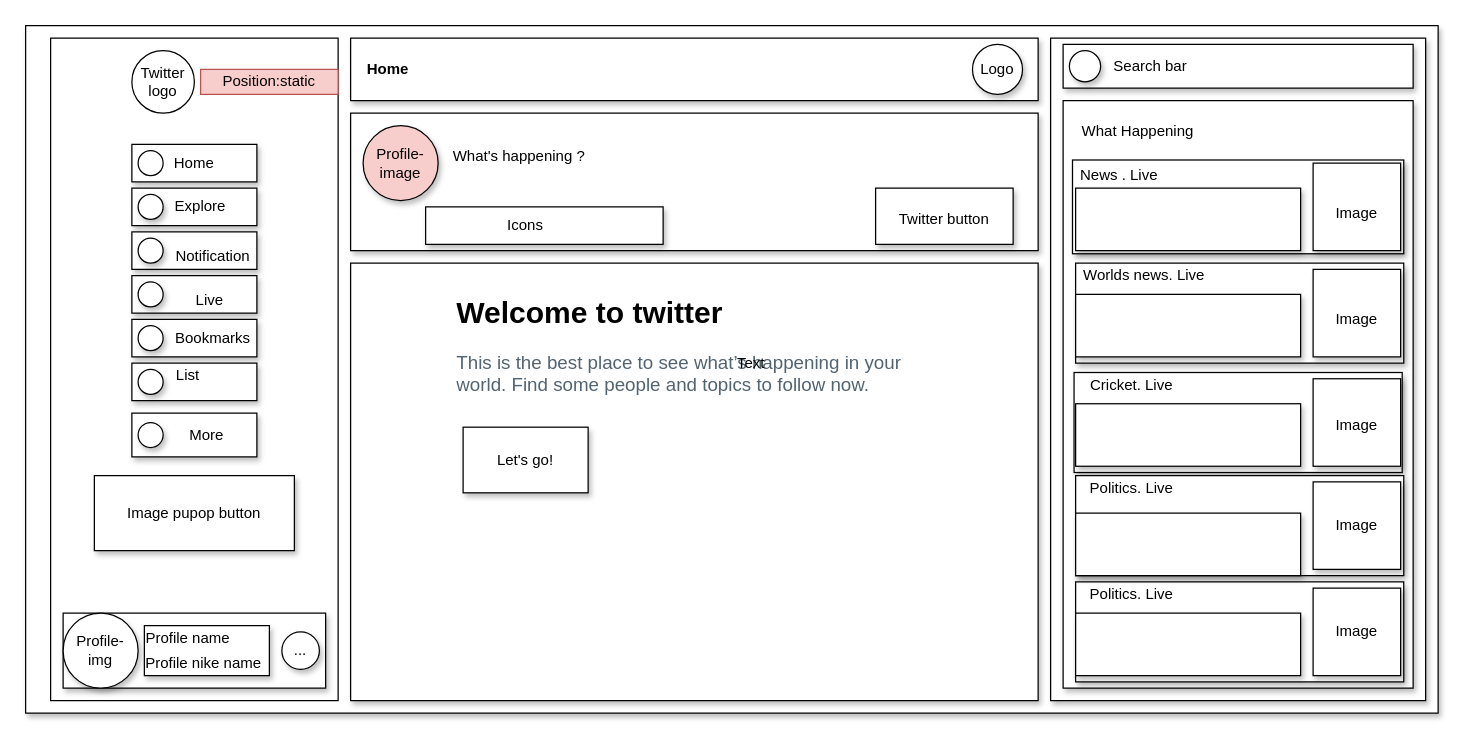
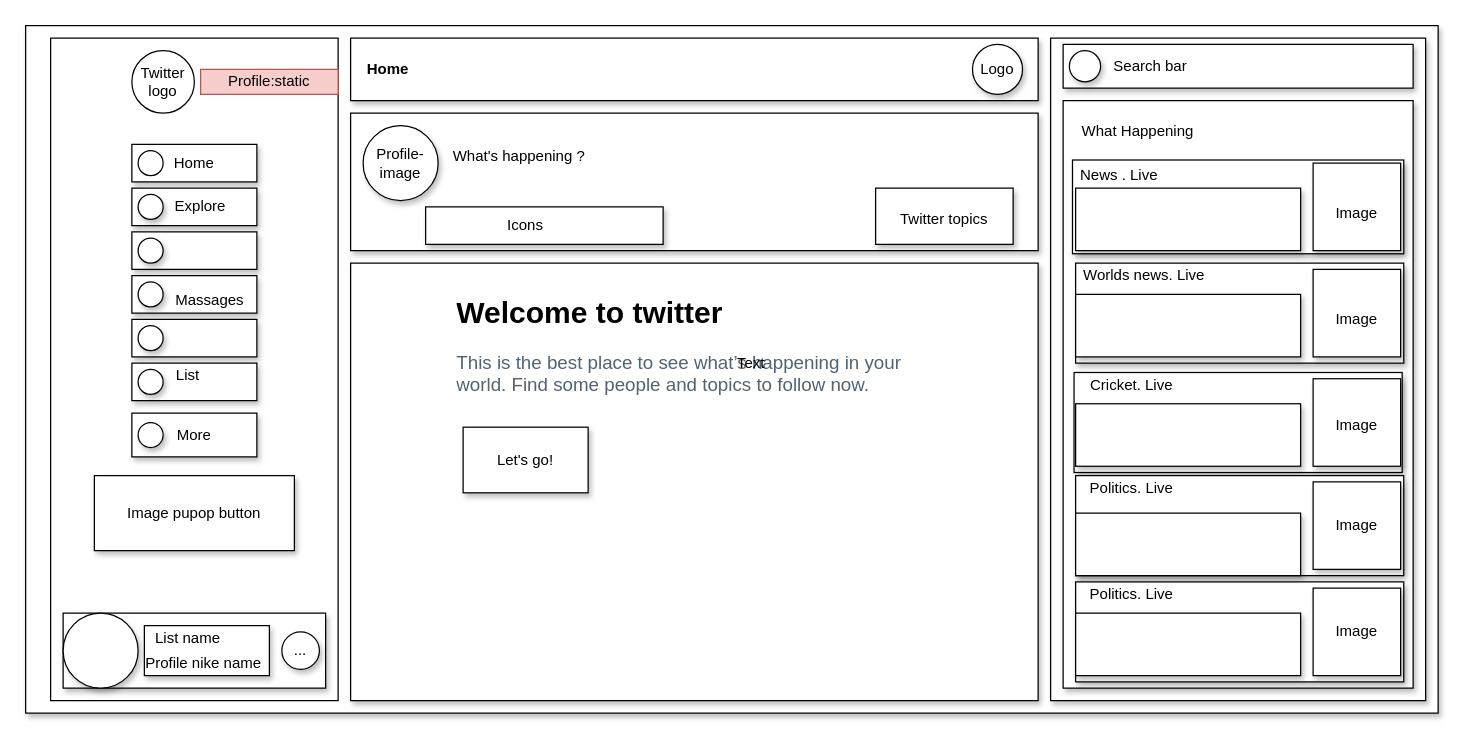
  <mxCell id="0" />
  <mxCell id="1" parent="0" />
  <mxCell id="2" value="" style="whiteSpace=wrap;html=1;shadow=1;" parent="1" vertex="1"><mxGeometry x="20" y="20" width="1130" height="550" as="geometry" /></mxCell>
  <mxCell id="3" value="" style="whiteSpace=wrap;html=1;" parent="1" vertex="1"><mxGeometry x="40" y="30" width="230" height="530" as="geometry" /></mxCell>
  <mxCell id="4" value="" style="ellipse;whiteSpace=wrap;html=1;aspect=fixed;" parent="1" vertex="1"><mxGeometry x="105" y="40" width="50" height="50" as="geometry" /></mxCell>
  <mxCell id="5" value="Twitter logo" style="text;html=1;strokeColor=none;fillColor=none;align=center;verticalAlign=middle;whiteSpace=wrap;" parent="1" vertex="1"><mxGeometry x="110" y="55" width="40" height="20" as="geometry" /></mxCell>
  <mxCell id="6" value="" style="whiteSpace=wrap;html=1;shadow=1;" parent="1" vertex="1"><mxGeometry x="105" y="115" width="100" height="30" as="geometry" /></mxCell>
  <mxCell id="7" value="Home" style="text;html=1;strokeColor=none;fillColor=none;align=center;verticalAlign=middle;whiteSpace=wrap;" parent="1" vertex="1"><mxGeometry x="135" y="120" width="40" height="20" as="geometry" /></mxCell>
  <mxCell id="8" value="" style="ellipse;whiteSpace=wrap;html=1;aspect=fixed;" parent="1" vertex="1"><mxGeometry x="110" y="120" width="20" height="20" as="geometry" /></mxCell>
  <mxCell id="9" value="" style="whiteSpace=wrap;html=1;shadow=1;" parent="1" vertex="1"><mxGeometry x="105" y="150" width="100" height="30" as="geometry" /></mxCell>
  <mxCell id="10" value="" style="ellipse;whiteSpace=wrap;html=1;aspect=fixed;shadow=1;" parent="1" vertex="1"><mxGeometry x="110" y="155" width="20" height="20" as="geometry" /></mxCell>
  <mxCell id="11" value="Explore" style="text;html=1;strokeColor=none;fillColor=none;align=center;verticalAlign=middle;whiteSpace=wrap;shadow=1;" parent="1" vertex="1"><mxGeometry x="140" y="155" width="40" height="20" as="geometry" /></mxCell>
  <mxCell id="12" value="" style="whiteSpace=wrap;html=1;shadow=1;" parent="1" vertex="1"><mxGeometry x="105" y="185" width="100" height="30" as="geometry" /></mxCell>
  <mxCell id="13" value="" style="ellipse;whiteSpace=wrap;html=1;aspect=fixed;shadow=1;" parent="1" vertex="1"><mxGeometry x="110" y="190" width="20" height="20" as="geometry" /></mxCell>
- <mxCell id="14" value="Notification" style="text;html=1;strokeColor=none;fillColor=none;align=center;verticalAlign=middle;whiteSpace=wrap;shadow=1;" parent="1" vertex="1"><mxGeometry x="140" y="195" width="60" height="20" as="geometry" /></mxCell>
  <mxCell id="15" value="" style="whiteSpace=wrap;html=1;shadow=1;" parent="1" vertex="1"><mxGeometry x="105" y="220" width="100" height="30" as="geometry" /></mxCell>
  <mxCell id="16" value="" style="ellipse;whiteSpace=wrap;html=1;aspect=fixed;shadow=1;" parent="1" vertex="1"><mxGeometry x="110" y="225" width="20" height="20" as="geometry" /></mxCell>
- <mxCell id="17" value="Live" style="text;html=1;strokeColor=none;fillColor=none;align=center;verticalAlign=middle;whiteSpace=wrap;shadow=1;" parent="1" vertex="1"><mxGeometry x="140" y="230" width="55" height="20" as="geometry" /></mxCell>
+ <mxCell id="17" value="Massages" style="text;html=1;strokeColor=none;fillColor=none;align=center;verticalAlign=middle;whiteSpace=wrap;shadow=1;" parent="1" vertex="1"><mxGeometry x="140" y="230" width="55" height="20" as="geometry" /></mxCell>
  <mxCell id="18" value="" style="whiteSpace=wrap;html=1;shadow=1;" parent="1" vertex="1"><mxGeometry x="105" y="255" width="100" height="30" as="geometry" /></mxCell>
  <mxCell id="19" value="" style="ellipse;whiteSpace=wrap;html=1;aspect=fixed;shadow=1;" parent="1" vertex="1"><mxGeometry x="110" y="260" width="20" height="20" as="geometry" /></mxCell>
- <mxCell id="20" value="Bookmarks" style="text;html=1;strokeColor=none;fillColor=none;align=center;verticalAlign=middle;whiteSpace=wrap;shadow=1;" parent="1" vertex="1"><mxGeometry x="140" y="260" width="60" height="20" as="geometry" /></mxCell>
  <mxCell id="21" value="" style="whiteSpace=wrap;html=1;shadow=1;" parent="1" vertex="1"><mxGeometry x="105" y="290" width="100" height="30" as="geometry" /></mxCell>
  <mxCell id="22" value="" style="ellipse;whiteSpace=wrap;html=1;aspect=fixed;shadow=1;" parent="1" vertex="1"><mxGeometry x="110" y="295" width="20" height="20" as="geometry" /></mxCell>
  <mxCell id="23" value="List" style="text;html=1;strokeColor=none;fillColor=none;align=center;verticalAlign=middle;whiteSpace=wrap;shadow=1;" parent="1" vertex="1"><mxGeometry x="130" y="290" width="40" height="20" as="geometry" /></mxCell>
  <mxCell id="24" value="" style="ellipse;whiteSpace=wrap;html=1;aspect=fixed;shadow=1;" parent="1" vertex="1"><mxGeometry x="110" y="337.5" width="20" height="20" as="geometry" /></mxCell>
  <mxCell id="25" value="" style="whiteSpace=wrap;html=1;shadow=1;" parent="1" vertex="1"><mxGeometry x="105" y="330" width="100" height="35" as="geometry" /></mxCell>
  <mxCell id="26" value="" style="ellipse;whiteSpace=wrap;html=1;aspect=fixed;shadow=1;direction=south;" parent="1" vertex="1"><mxGeometry x="110" y="337.5" width="20" height="20" as="geometry" /></mxCell>
- <mxCell id="27" value="More" style="text;html=1;strokeColor=none;fillColor=none;align=center;verticalAlign=middle;whiteSpace=wrap;shadow=1;" parent="1" vertex="1"><mxGeometry x="145" y="337.5" width="40" height="20" as="geometry" /></mxCell>
+ <mxCell id="27" value="More" style="text;html=1;strokeColor=none;fillColor=none;align=center;verticalAlign=middle;whiteSpace=wrap;shadow=1;" parent="1" vertex="1"><mxGeometry x="135" y="337.5" width="40" height="20" as="geometry" /></mxCell>
  <mxCell id="28" value="" style="whiteSpace=wrap;html=1;shadow=1;" parent="1" vertex="1"><mxGeometry x="280" y="30" width="550" height="50" as="geometry" /></mxCell>
  <mxCell id="29" value="&lt;b&gt;Home&lt;/b&gt;" style="text;html=1;strokeColor=none;fillColor=none;align=center;verticalAlign=middle;whiteSpace=wrap;shadow=1;" parent="1" vertex="1"><mxGeometry x="290" y="45" width="40" height="20" as="geometry" /></mxCell>
  <mxCell id="30" value="" style="ellipse;whiteSpace=wrap;html=1;aspect=fixed;shadow=1;" parent="1" vertex="1"><mxGeometry x="777.5" y="35" width="40" height="40" as="geometry" /></mxCell>
  <mxCell id="31" value="Logo" style="text;html=1;strokeColor=none;fillColor=none;align=center;verticalAlign=middle;whiteSpace=wrap;shadow=1;" parent="1" vertex="1"><mxGeometry x="775" y="50" width="45" height="10" as="geometry" /></mxCell>
  <mxCell id="32" value="" style="whiteSpace=wrap;html=1;shadow=1;" parent="1" vertex="1"><mxGeometry x="840" y="30" width="300" height="530" as="geometry" /></mxCell>
  <mxCell id="33" value="" style="whiteSpace=wrap;html=1;shadow=1;" parent="1" vertex="1"><mxGeometry x="75" y="380" width="160" height="60" as="geometry" /></mxCell>
  <mxCell id="34" value="Image pupop button" style="text;html=1;strokeColor=none;fillColor=none;align=center;verticalAlign=middle;whiteSpace=wrap;shadow=1;" parent="1" vertex="1"><mxGeometry x="95" y="400" width="120" height="20" as="geometry" /></mxCell>
  <mxCell id="35" value="" style="whiteSpace=wrap;html=1;shadow=1;" parent="1" vertex="1"><mxGeometry x="50" y="490" width="210" height="60" as="geometry" /></mxCell>
  <mxCell id="36" value="" style="ellipse;whiteSpace=wrap;html=1;aspect=fixed;shadow=1;" parent="1" vertex="1"><mxGeometry x="50" y="490" width="60" height="60" as="geometry" /></mxCell>
- <mxCell id="37" value="Profile-img" style="text;html=1;strokeColor=none;fillColor=none;align=center;verticalAlign=middle;whiteSpace=wrap;shadow=1;" parent="1" vertex="1"><mxGeometry x="60" y="510" width="40" height="20" as="geometry" /></mxCell>
  <mxCell id="38" value="" style="whiteSpace=wrap;html=1;shadow=1;" parent="1" vertex="1"><mxGeometry x="115" y="500" width="100" height="40" as="geometry" /></mxCell>
- <mxCell id="39" value="Profile name" style="text;html=1;strokeColor=none;fillColor=none;align=center;verticalAlign=middle;whiteSpace=wrap;shadow=1;" parent="1" vertex="1"><mxGeometry x="110" y="500" width="80" height="20" as="geometry" /></mxCell>
+ <mxCell id="39" value="List name" style="text;html=1;strokeColor=none;fillColor=none;align=center;verticalAlign=middle;whiteSpace=wrap;shadow=1;" parent="1" vertex="1"><mxGeometry x="110" y="500" width="80" height="20" as="geometry" /></mxCell>
  <mxCell id="40" value="Profile nike name" style="text;html=1;strokeColor=none;fillColor=none;align=center;verticalAlign=middle;whiteSpace=wrap;shadow=1;" parent="1" vertex="1"><mxGeometry x="115" y="520" width="95" height="20" as="geometry" /></mxCell>
  <mxCell id="41" value="" style="whiteSpace=wrap;html=1;shadow=1;" parent="1" vertex="1"><mxGeometry x="280" y="90" width="550" height="110" as="geometry" /></mxCell>
- <mxCell id="42" value="Profile-image" style="ellipse;whiteSpace=wrap;html=1;aspect=fixed;shadow=1;fillColor=#f8cecc;" parent="1" vertex="1"><mxGeometry x="290" y="100" width="60" height="60" as="geometry" /></mxCell>
+ <mxCell id="42" value="Profile-image" style="ellipse;whiteSpace=wrap;html=1;aspect=fixed;shadow=1;" parent="1" vertex="1"><mxGeometry x="290" y="100" width="60" height="60" as="geometry" /></mxCell>
  <mxCell id="43" value="" style="whiteSpace=wrap;html=1;shadow=1;" parent="1" vertex="1"><mxGeometry x="340" y="165" width="190" height="30" as="geometry" /></mxCell>
  <mxCell id="44" value="Icons" style="text;html=1;strokeColor=none;fillColor=none;align=center;verticalAlign=middle;whiteSpace=wrap;shadow=1;" parent="1" vertex="1"><mxGeometry x="400" y="170" width="40" height="20" as="geometry" /></mxCell>
  <mxCell id="45" value="What's happening ?" style="text;html=1;strokeColor=none;fillColor=none;align=center;verticalAlign=middle;whiteSpace=wrap;shadow=1;" parent="1" vertex="1"><mxGeometry x="360" y="115" width="110" height="20" as="geometry" /></mxCell>
  <mxCell id="46" value="" style="whiteSpace=wrap;html=1;shadow=1;" parent="1" vertex="1"><mxGeometry x="700" y="150" width="110" height="45" as="geometry" /></mxCell>
- <mxCell id="47" value="Twitter button" style="text;html=1;strokeColor=none;fillColor=none;align=center;verticalAlign=middle;whiteSpace=wrap;shadow=1;" parent="1" vertex="1"><mxGeometry x="710" y="165" width="90" height="20" as="geometry" /></mxCell>
+ <mxCell id="47" value="Twitter topics" style="text;html=1;strokeColor=none;fillColor=none;align=center;verticalAlign=middle;whiteSpace=wrap;shadow=1;" parent="1" vertex="1"><mxGeometry x="710" y="165" width="90" height="20" as="geometry" /></mxCell>
  <mxCell id="48" value="" style="whiteSpace=wrap;html=1;shadow=1;" parent="1" vertex="1"><mxGeometry x="280" y="210" width="550" height="350" as="geometry" /></mxCell>
  <mxCell id="49" value="&lt;h1&gt;Welcome to twitter&lt;/h1&gt;&lt;p&gt;&lt;span style=&quot;color: rgb(83 , 100 , 113) ; font-family: &amp;#34;twitterchirp&amp;#34; , , &amp;#34;blinkmacsystemfont&amp;#34; , &amp;#34;segoe ui&amp;#34; , &amp;#34;roboto&amp;#34; , &amp;#34;helvetica&amp;#34; , &amp;#34;arial&amp;#34; , sans-serif ; font-size: 15px ; background-color: rgb(255 , 255 , 255)&quot;&gt;This is the best place to see what’s happening in your world. Find some people and topics to follow now.&lt;/span&gt;&lt;br&gt;&lt;/p&gt;" style="text;html=1;strokeColor=none;fillColor=none;spacing=5;spacingTop=-20;whiteSpace=wrap;overflow=hidden;shadow=1;" parent="1" vertex="1"><mxGeometry x="360" y="230" width="370" height="120" as="geometry" /></mxCell>
  <mxCell id="50" value="" style="whiteSpace=wrap;html=1;shadow=1;" parent="1" vertex="1"><mxGeometry x="370" y="341.25" width="100" height="52.5" as="geometry" /></mxCell>
  <mxCell id="51" value="Let's go!" style="text;html=1;strokeColor=none;fillColor=none;align=center;verticalAlign=middle;whiteSpace=wrap;shadow=1;" parent="1" vertex="1"><mxGeometry x="390" y="357.5" width="60" height="20" as="geometry" /></mxCell>
  <mxCell id="52" value="" style="whiteSpace=wrap;html=1;shadow=1;" parent="1" vertex="1"><mxGeometry x="850" y="35" width="280" height="35" as="geometry" /></mxCell>
  <mxCell id="53" value="" style="ellipse;whiteSpace=wrap;html=1;aspect=fixed;shadow=1;" parent="1" vertex="1"><mxGeometry x="855" y="40" width="25" height="25" as="geometry" /></mxCell>
  <mxCell id="54" value="Search bar" style="text;html=1;strokeColor=none;fillColor=none;align=center;verticalAlign=middle;whiteSpace=wrap;shadow=1;" parent="1" vertex="1"><mxGeometry x="870" y="42.5" width="100" height="20" as="geometry" /></mxCell>
  <mxCell id="55" value="" style="whiteSpace=wrap;html=1;shadow=1;" parent="1" vertex="1"><mxGeometry x="850" y="80" width="280" height="470" as="geometry" /></mxCell>
  <mxCell id="56" value="What Happening" style="text;html=1;strokeColor=none;fillColor=none;align=center;verticalAlign=middle;whiteSpace=wrap;shadow=1;" parent="1" vertex="1"><mxGeometry x="855" y="95" width="110" height="20" as="geometry" /></mxCell>
  <mxCell id="57" value="Text" style="text;html=1;resizable=0;autosize=1;align=center;verticalAlign=middle;points=[];fillColor=none;strokeColor=none;shadow=1;" parent="1" vertex="1"><mxGeometry x="580" y="280" width="40" height="20" as="geometry" /></mxCell>
  <mxCell id="58" value="" style="ellipse;whiteSpace=wrap;html=1;aspect=fixed;shadow=1;" parent="1" vertex="1"><mxGeometry x="225" y="505" width="30" height="30" as="geometry" /></mxCell>
  <mxCell id="59" value="..." style="text;html=1;strokeColor=none;fillColor=none;align=center;verticalAlign=middle;whiteSpace=wrap;shadow=1;" parent="1" vertex="1"><mxGeometry x="220" y="510" width="40" height="20" as="geometry" /></mxCell>
  <mxCell id="60" value="" style="whiteSpace=wrap;html=1;shadow=1;" parent="1" vertex="1"><mxGeometry x="857.5" y="127.5" width="265" height="75" as="geometry" /></mxCell>
  <mxCell id="61" value="" style="whiteSpace=wrap;html=1;shadow=1;" parent="1" vertex="1"><mxGeometry x="860" y="210" width="262.5" height="80" as="geometry" /></mxCell>
  <mxCell id="62" value="" style="whiteSpace=wrap;html=1;shadow=1;" parent="1" vertex="1"><mxGeometry x="858.75" y="297.5" width="262.5" height="80" as="geometry" /></mxCell>
  <mxCell id="63" value="" style="whiteSpace=wrap;html=1;shadow=1;" parent="1" vertex="1"><mxGeometry x="860" y="380" width="262.5" height="80" as="geometry" /></mxCell>
  <mxCell id="64" value="" style="whiteSpace=wrap;html=1;shadow=1;" parent="1" vertex="1"><mxGeometry x="860" y="465" width="262.5" height="80" as="geometry" /></mxCell>
  <mxCell id="65" value="News . Live" style="text;html=1;strokeColor=none;fillColor=none;align=center;verticalAlign=middle;whiteSpace=wrap;shadow=1;" parent="1" vertex="1"><mxGeometry x="860" y="130" width="70" height="20" as="geometry" /></mxCell>
  <mxCell id="66" value="" style="whiteSpace=wrap;html=1;shadow=1;" parent="1" vertex="1"><mxGeometry x="860" y="150" width="180" height="50" as="geometry" /></mxCell>
  <mxCell id="67" value="" style="whiteSpace=wrap;html=1;aspect=fixed;shadow=1;" parent="1" vertex="1"><mxGeometry x="1050" y="130" width="70" height="70" as="geometry" /></mxCell>
  <mxCell id="68" value="" style="whiteSpace=wrap;html=1;shadow=1;" parent="1" vertex="1"><mxGeometry x="860" y="235" width="180" height="50" as="geometry" /></mxCell>
  <mxCell id="69" value="" style="whiteSpace=wrap;html=1;aspect=fixed;shadow=1;" parent="1" vertex="1"><mxGeometry x="1050" y="215" width="70" height="70" as="geometry" /></mxCell>
  <mxCell id="70" value="Worlds news. Live" style="text;html=1;strokeColor=none;fillColor=none;align=center;verticalAlign=middle;whiteSpace=wrap;shadow=1;" parent="1" vertex="1"><mxGeometry x="855" y="210" width="120" height="20" as="geometry" /></mxCell>
  <mxCell id="71" value="" style="whiteSpace=wrap;html=1;shadow=1;" parent="1" vertex="1"><mxGeometry x="860" y="322.5" width="180" height="50" as="geometry" /></mxCell>
  <mxCell id="72" value="" style="whiteSpace=wrap;html=1;aspect=fixed;shadow=1;" parent="1" vertex="1"><mxGeometry x="1050" y="302.5" width="70" height="70" as="geometry" /></mxCell>
  <mxCell id="73" value="Cricket. Live" style="text;html=1;strokeColor=none;fillColor=none;align=center;verticalAlign=middle;whiteSpace=wrap;shadow=1;" parent="1" vertex="1"><mxGeometry x="870" y="297.5" width="70" height="20" as="geometry" /></mxCell>
  <mxCell id="74" value="" style="whiteSpace=wrap;html=1;shadow=1;" parent="1" vertex="1"><mxGeometry x="860" y="410" width="180" height="50" as="geometry" /></mxCell>
  <mxCell id="75" value="Politics. Live" style="text;html=1;strokeColor=none;fillColor=none;align=center;verticalAlign=middle;whiteSpace=wrap;shadow=1;" parent="1" vertex="1"><mxGeometry x="870" y="380" width="70" height="20" as="geometry" /></mxCell>
  <mxCell id="76" value="" style="whiteSpace=wrap;html=1;aspect=fixed;shadow=1;" parent="1" vertex="1"><mxGeometry x="1050" y="385" width="70" height="70" as="geometry" /></mxCell>
  <mxCell id="77" value="" style="whiteSpace=wrap;html=1;shadow=1;" parent="1" vertex="1"><mxGeometry x="860" y="490" width="180" height="50" as="geometry" /></mxCell>
  <mxCell id="78" value="Politics. Live" style="text;html=1;strokeColor=none;fillColor=none;align=center;verticalAlign=middle;whiteSpace=wrap;shadow=1;" parent="1" vertex="1"><mxGeometry x="870" y="465" width="70" height="20" as="geometry" /></mxCell>
  <mxCell id="79" value="" style="whiteSpace=wrap;html=1;aspect=fixed;shadow=1;" parent="1" vertex="1"><mxGeometry x="1050" y="470" width="70" height="70" as="geometry" /></mxCell>
  <mxCell id="80" value="Image" style="text;html=1;strokeColor=none;fillColor=none;align=center;verticalAlign=middle;whiteSpace=wrap;shadow=1;" parent="1" vertex="1"><mxGeometry x="1065" y="160" width="40" height="20" as="geometry" /></mxCell>
  <mxCell id="81" value="Image" style="text;html=1;strokeColor=none;fillColor=none;align=center;verticalAlign=middle;whiteSpace=wrap;shadow=1;" parent="1" vertex="1"><mxGeometry x="1065" y="245" width="40" height="20" as="geometry" /></mxCell>
  <mxCell id="82" value="Image" style="text;html=1;strokeColor=none;fillColor=none;align=center;verticalAlign=middle;whiteSpace=wrap;shadow=1;" parent="1" vertex="1"><mxGeometry x="1065" y="410" width="40" height="20" as="geometry" /></mxCell>
  <mxCell id="83" value="Image" style="text;html=1;strokeColor=none;fillColor=none;align=center;verticalAlign=middle;whiteSpace=wrap;shadow=1;" parent="1" vertex="1"><mxGeometry x="1065" y="330" width="40" height="20" as="geometry" /></mxCell>
  <mxCell id="84" value="Image" style="text;html=1;strokeColor=none;fillColor=none;align=center;verticalAlign=middle;whiteSpace=wrap;shadow=1;" parent="1" vertex="1"><mxGeometry x="1065" y="495" width="40" height="20" as="geometry" /></mxCell>
- <mxCell id="85" value="Position:static" style="text;html=1;strokeColor=#b85450;fillColor=#f8cecc;align=center;verticalAlign=middle;whiteSpace=wrap;" vertex="1" parent="1"><mxGeometry x="160" y="55" width="110" height="20" as="geometry" /></mxCell>
+ <mxCell id="85" value="Profile:static" style="text;html=1;strokeColor=#b85450;fillColor=#f8cecc;align=center;verticalAlign=middle;whiteSpace=wrap;" vertex="1" parent="1"><mxGeometry x="160" y="55" width="110" height="20" as="geometry" /></mxCell>
